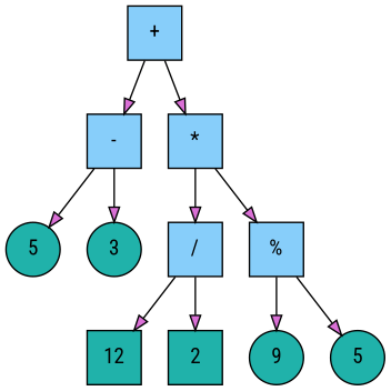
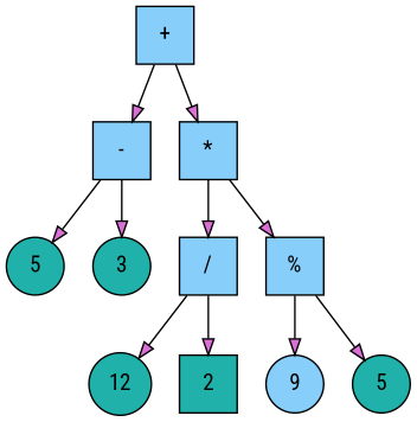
  digraph {
    fontname="Roboto Condensed"
    node [fillcolor=lightseagreen fontname="Roboto Condensed" shape=square style=filled]
    edge [arrowType=normal fillcolor=orchid fontname="Roboto Condensed"]
    n1 [label=5 shape=circle]
    n2 [label=3 shape=circle]
    n3 [fillcolor=lightskyblue label="-"]
-   n4 [label=12]
+   n4 [label=12 shape=circle]
    n5 [label=2]
    n6 [fillcolor=lightskyblue label="/"]
-   n7 [label=9 shape=circle]
+   n7 [fillcolor=lightskyblue label=9 shape=circle]
    n8 [label=5 shape=circle]
    n9 [fillcolor=lightskyblue label="\%"]
    n10 [fillcolor=lightskyblue label="*"]
    n11 [fillcolor=lightskyblue label="+"]
    n3 -> n1
    n3 -> n2
    n6 -> n4
    n6 -> n5
    n9 -> n7
    n9 -> n8
    n10 -> n6
    n10 -> n9
    n11 -> n3
    n11 -> n10
  }
